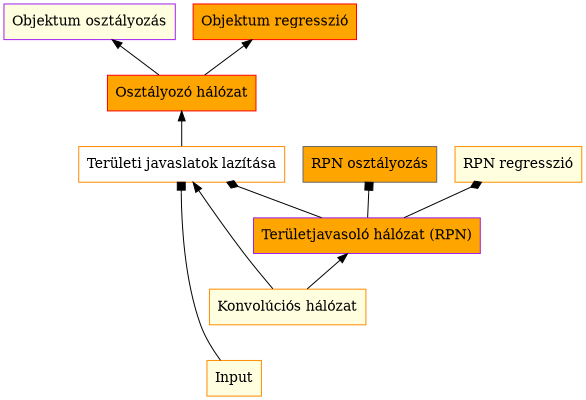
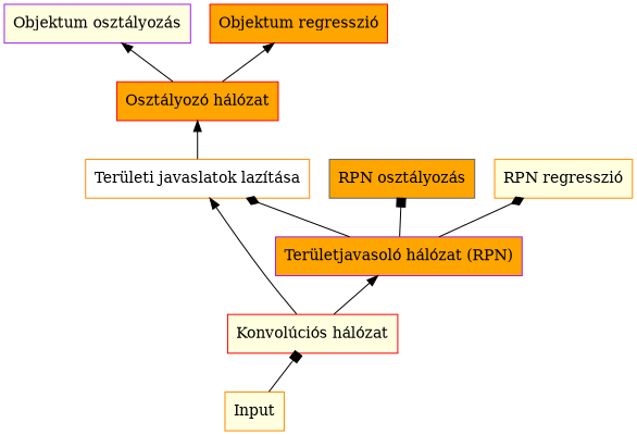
  digraph {
    rankdir=BT
    node [color=darkorange fillcolor=lightyellow shape=rectangle style=filled]
    edge [arrowhead=normal]
    n1 [label=Input]
-   n2 [label="Konvolúciós hálózat"]
+   n2 [color=red label="Konvolúciós hálózat"]
    n3 [color=purple fillcolor=orange label="Területjavasoló hálózat (RPN)"]
    n4 [fillcolor=white label="Területi javaslatok lazítása"]
    n5 [color=gray40 fillcolor=orange label="RPN osztályozás"]
    n6 [label="RPN regresszió"]
    n7 [color=red fillcolor=orange label="Osztályozó hálózat"]
    n8 [color=purple label="Objektum osztályozás"]
    n9 [color=red fillcolor=orange label="Objektum regresszió"]
-   n1 -> n4 [arrowhead=box]
+   n1 -> n2 [arrowhead=box]
    n2 -> n3
    n2 -> n4
    n3 -> n4 [arrowhead=diamond]
    n3 -> n5 [arrowhead=box]
    n3 -> n6 [arrowhead=diamond]
    n4 -> n7
    n7 -> n8
    n7 -> n9
  }
